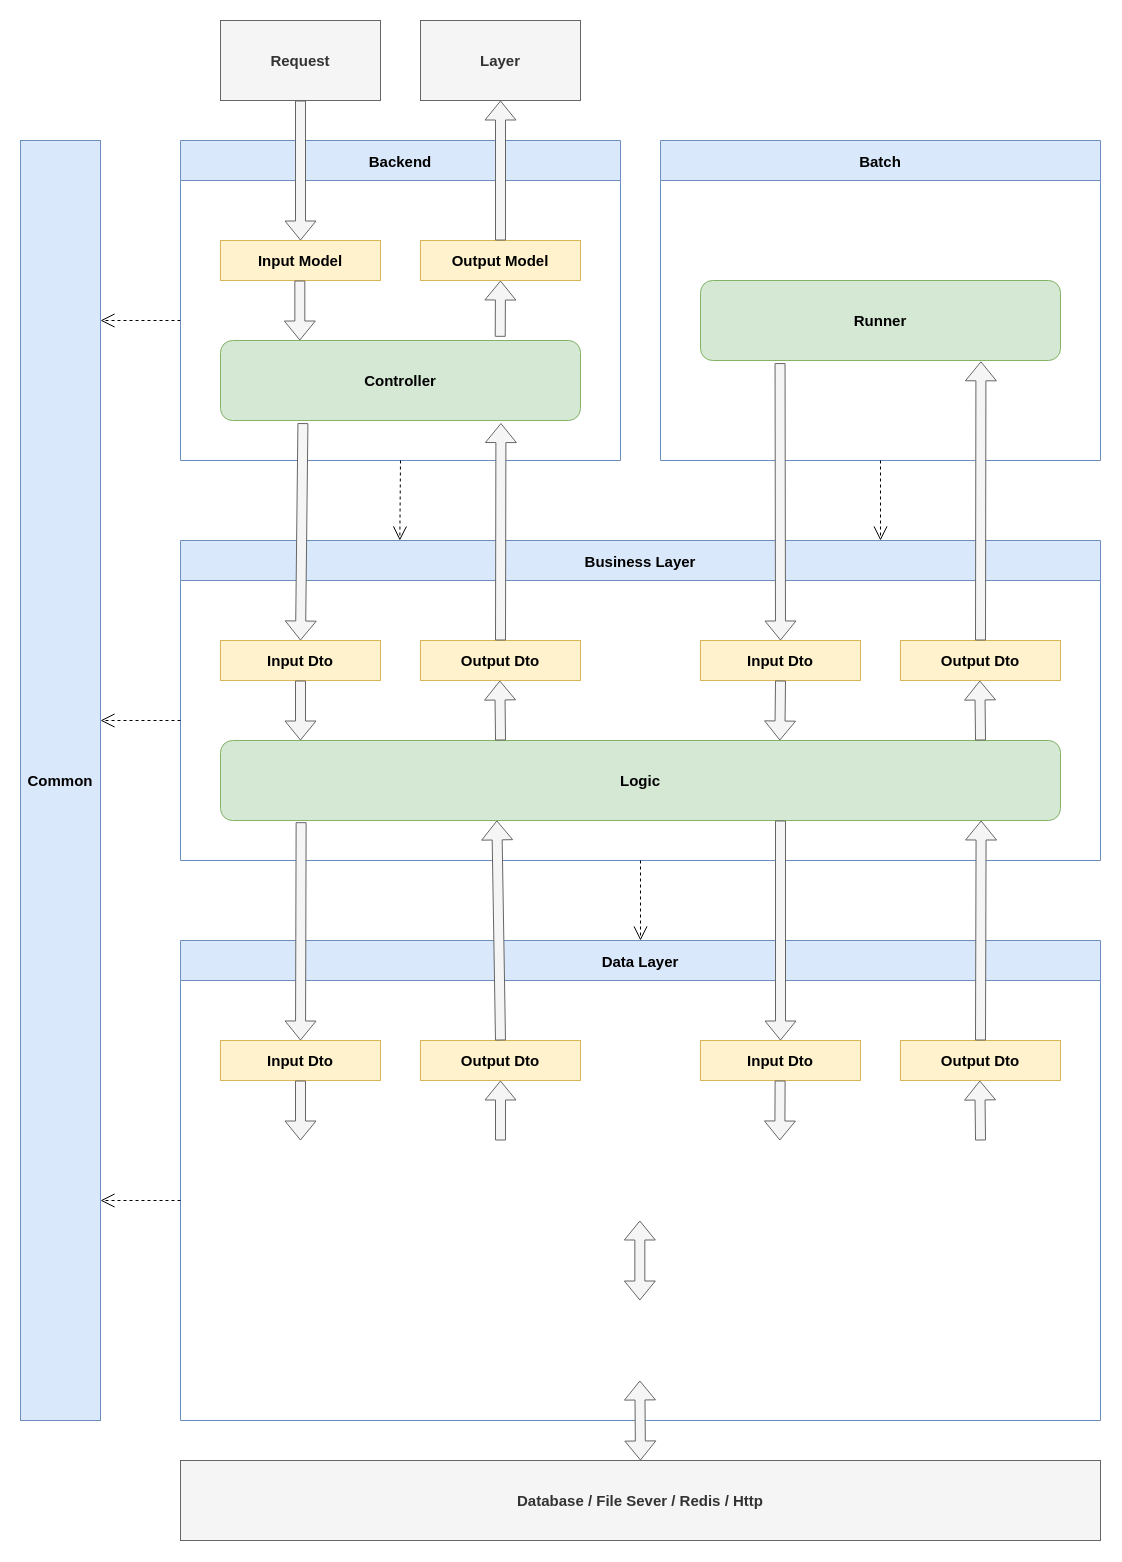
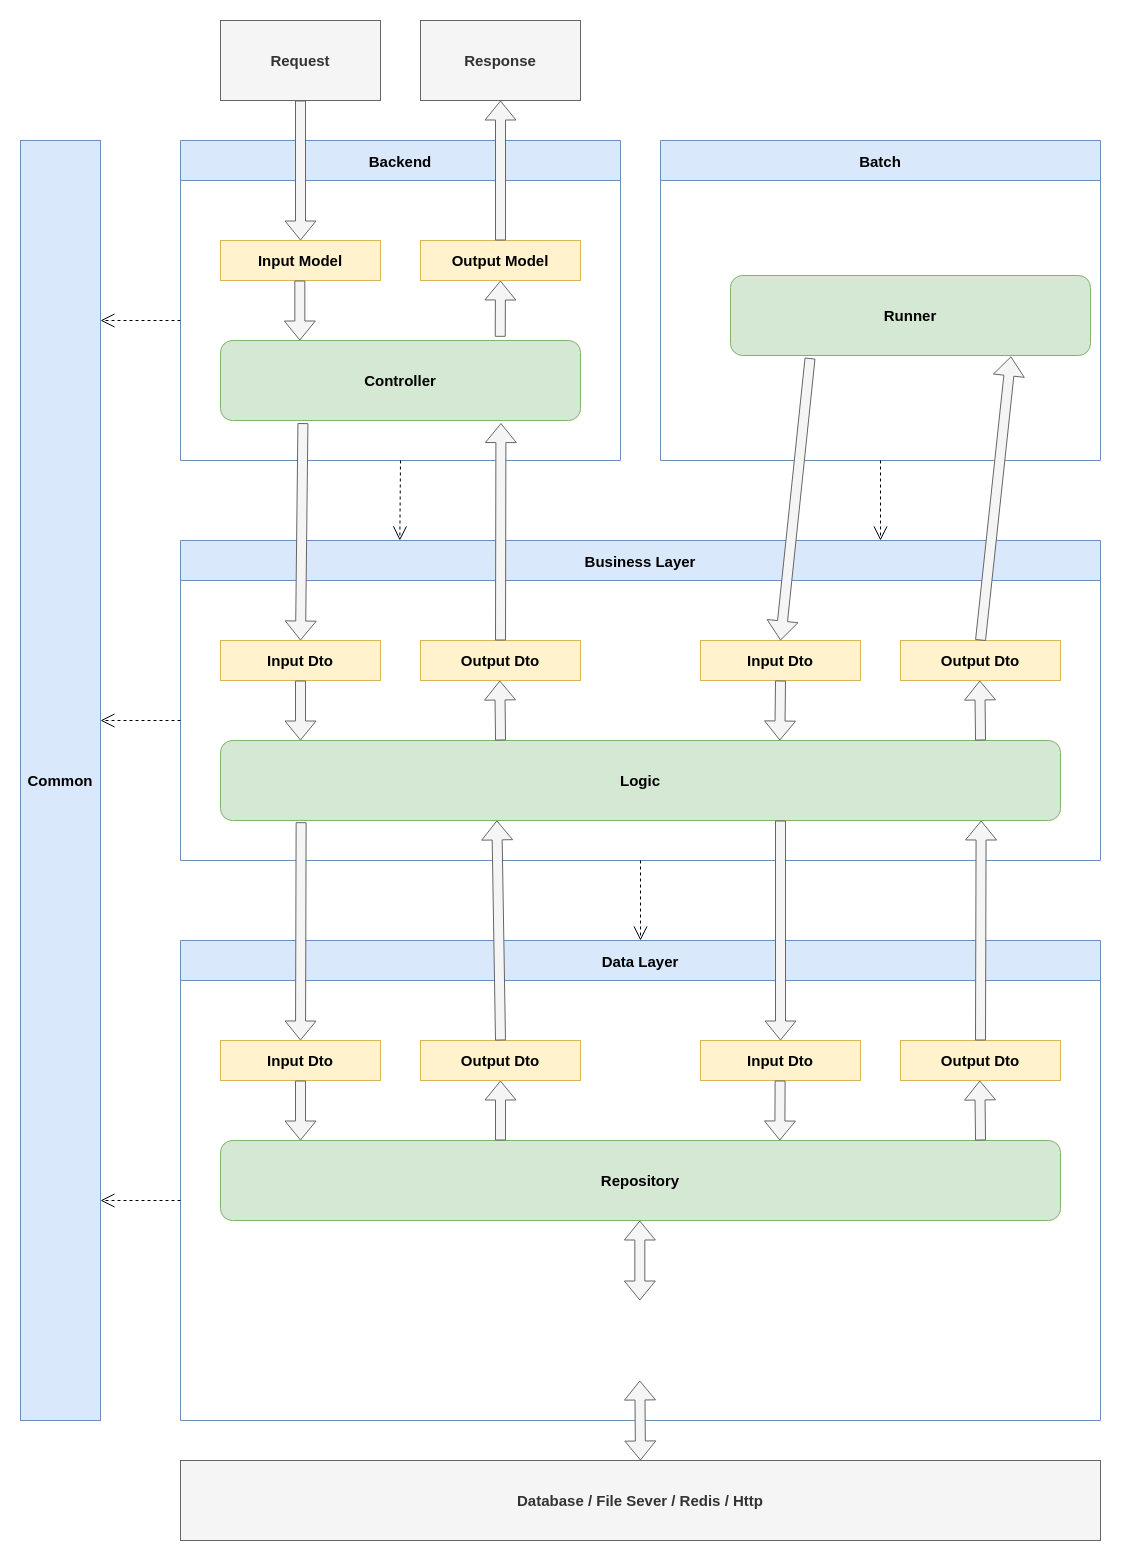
  <mxCell id="0" />
  <mxCell id="1" parent="0" />
  <mxCell id="2" value="Data Layer" style="swimlane;startSize=40;fillColor=#dae8fc;strokeColor=#6c8ebf;fontSize=15;fontColor=#000000;" parent="1" vertex="1"><mxGeometry x="180" y="940" width="920" height="480" as="geometry" /></mxCell>
+ <mxCell id="3" value="&lt;font style=&quot;font-size: 15px;&quot;&gt;&lt;b&gt;Repository&lt;/b&gt;&lt;/font&gt;" style="rounded=1;whiteSpace=wrap;html=1;fillColor=#d5e8d4;strokeColor=#82b366;fontColor=#000000;" parent="2" vertex="1"><mxGeometry x="40" y="200" width="840" height="80" as="geometry" /></mxCell>
  <mxCell id="4" value="&lt;b&gt;Input Dto&lt;/b&gt;" style="rounded=0;whiteSpace=wrap;html=1;fontSize=15;fillColor=#fff2cc;strokeColor=#d6b656;fontColor=#000000;" parent="2" vertex="1"><mxGeometry x="40" y="100" width="160" height="40" as="geometry" /></mxCell>
  <mxCell id="5" value="&lt;b&gt;Output Dto&lt;/b&gt;" style="rounded=0;whiteSpace=wrap;html=1;fontSize=15;fillColor=#fff2cc;strokeColor=#d6b656;fontColor=#000000;" parent="2" vertex="1"><mxGeometry x="240" y="100" width="160" height="40" as="geometry" /></mxCell>
  <mxCell id="6" value="&lt;b&gt;Input Dto&lt;/b&gt;" style="rounded=0;whiteSpace=wrap;html=1;fontSize=15;fillColor=#fff2cc;strokeColor=#d6b656;fontColor=#000000;" parent="2" vertex="1"><mxGeometry x="520" y="100" width="160" height="40" as="geometry" /></mxCell>
  <mxCell id="7" value="&lt;b&gt;Output Dto&lt;/b&gt;" style="rounded=0;whiteSpace=wrap;html=1;fontSize=15;fillColor=#fff2cc;strokeColor=#d6b656;fontColor=#000000;" parent="2" vertex="1"><mxGeometry x="720" y="100" width="160" height="40" as="geometry" /></mxCell>
  <mxCell id="8" value="" style="shape=flexArrow;endArrow=classic;html=1;rounded=0;fontSize=15;strokeColor=#666666;fillColor=#f5f5f5;exitX=0.5;exitY=1;exitDx=0;exitDy=0;" parent="2" source="4" edge="1"><mxGeometry width="50" height="50" relative="1" as="geometry"><mxPoint x="139.29" y="140" as="sourcePoint" /><mxPoint x="120" y="200" as="targetPoint" /></mxGeometry></mxCell>
  <mxCell id="9" value="" style="shape=flexArrow;endArrow=classic;html=1;rounded=0;fontSize=15;strokeColor=#666666;fillColor=#f5f5f5;" parent="2" edge="1"><mxGeometry width="50" height="50" relative="1" as="geometry"><mxPoint x="599.62" y="140" as="sourcePoint" /><mxPoint x="599.33" y="200" as="targetPoint" /></mxGeometry></mxCell>
  <mxCell id="10" value="" style="shape=flexArrow;endArrow=classic;html=1;rounded=0;fontSize=15;strokeColor=#666666;fillColor=#f5f5f5;entryX=0.5;entryY=1;entryDx=0;entryDy=0;" parent="2" target="5" edge="1"><mxGeometry width="50" height="50" relative="1" as="geometry"><mxPoint x="320" y="200" as="sourcePoint" /><mxPoint x="299.29" y="140" as="targetPoint" /></mxGeometry></mxCell>
  <mxCell id="11" value="" style="shape=flexArrow;endArrow=classic;html=1;rounded=0;fontSize=15;strokeColor=#666666;fillColor=#f5f5f5;" parent="2" edge="1"><mxGeometry width="50" height="50" relative="1" as="geometry"><mxPoint x="800.04" y="200" as="sourcePoint" /><mxPoint x="799.33" y="140" as="targetPoint" /></mxGeometry></mxCell>
  <mxCell id="12" value="" style="shape=flexArrow;endArrow=classic;startArrow=classic;html=1;rounded=0;fontSize=15;fontColor=none;fillColor=#f5f5f5;strokeColor=#666666;" parent="2" edge="1"><mxGeometry width="100" height="100" relative="1" as="geometry"><mxPoint x="459.33" y="360" as="sourcePoint" /><mxPoint x="459.33" y="280" as="targetPoint" /></mxGeometry></mxCell>
  <mxCell id="13" value="" style="shape=flexArrow;endArrow=classic;startArrow=classic;html=1;rounded=0;fontSize=15;fontColor=none;exitX=0.5;exitY=0;exitDx=0;exitDy=0;fillColor=#f5f5f5;strokeColor=#666666;" parent="2" source="31" edge="1"><mxGeometry width="100" height="100" relative="1" as="geometry"><mxPoint x="459.33" y="520" as="sourcePoint" /><mxPoint x="459.33" y="440" as="targetPoint" /></mxGeometry></mxCell>
  <mxCell id="14" value="Business Layer" style="swimlane;startSize=40;fillColor=#dae8fc;strokeColor=#6c8ebf;fontSize=15;fontColor=#000000;" parent="1" vertex="1"><mxGeometry x="180" y="540" width="920" height="320" as="geometry" /></mxCell>
  <mxCell id="15" value="&lt;font style=&quot;font-size: 15px;&quot;&gt;&lt;b&gt;Logic&lt;/b&gt;&lt;/font&gt;" style="rounded=1;whiteSpace=wrap;html=1;fillColor=#d5e8d4;strokeColor=#82b366;fontColor=#000000;" parent="14" vertex="1"><mxGeometry x="40" y="200" width="840" height="80" as="geometry" /></mxCell>
  <mxCell id="16" value="&lt;b&gt;Input Dto&lt;/b&gt;" style="rounded=0;whiteSpace=wrap;html=1;fontSize=15;fillColor=#fff2cc;strokeColor=#d6b656;fontColor=#000000;" parent="14" vertex="1"><mxGeometry x="40" y="100" width="160" height="40" as="geometry" /></mxCell>
  <mxCell id="17" value="&lt;b&gt;Output Dto&lt;/b&gt;" style="rounded=0;whiteSpace=wrap;html=1;fontSize=15;fillColor=#fff2cc;strokeColor=#d6b656;fontColor=#000000;" parent="14" vertex="1"><mxGeometry x="240" y="100" width="160" height="40" as="geometry" /></mxCell>
  <mxCell id="18" value="&lt;b&gt;Input Dto&lt;/b&gt;" style="rounded=0;whiteSpace=wrap;html=1;fontSize=15;fillColor=#fff2cc;strokeColor=#d6b656;fontColor=#000000;" parent="14" vertex="1"><mxGeometry x="520" y="100" width="160" height="40" as="geometry" /></mxCell>
  <mxCell id="19" value="&lt;b&gt;Output Dto&lt;/b&gt;" style="rounded=0;whiteSpace=wrap;html=1;fontSize=15;fillColor=#fff2cc;strokeColor=#d6b656;fontColor=#000000;" parent="14" vertex="1"><mxGeometry x="720" y="100" width="160" height="40" as="geometry" /></mxCell>
  <mxCell id="20" value="" style="shape=flexArrow;endArrow=classic;html=1;rounded=0;fontSize=15;strokeColor=#666666;fillColor=#f5f5f5;exitX=0.5;exitY=1;exitDx=0;exitDy=0;" parent="14" source="16" edge="1"><mxGeometry width="50" height="50" relative="1" as="geometry"><mxPoint x="139.29" y="120" as="sourcePoint" /><mxPoint x="120" y="200" as="targetPoint" /></mxGeometry></mxCell>
  <mxCell id="21" value="" style="shape=flexArrow;endArrow=classic;html=1;rounded=0;fontSize=15;strokeColor=#666666;fillColor=#f5f5f5;exitX=0.5;exitY=1;exitDx=0;exitDy=0;" parent="14" edge="1"><mxGeometry width="50" height="50" relative="1" as="geometry"><mxPoint x="600.04" y="140" as="sourcePoint" /><mxPoint x="599.33" y="200" as="targetPoint" /></mxGeometry></mxCell>
  <mxCell id="22" value="" style="shape=flexArrow;endArrow=classic;html=1;rounded=0;fontSize=15;strokeColor=#666666;fillColor=#f5f5f5;" parent="14" edge="1"><mxGeometry width="50" height="50" relative="1" as="geometry"><mxPoint x="320.04" y="200" as="sourcePoint" /><mxPoint x="319.33" y="140" as="targetPoint" /></mxGeometry></mxCell>
  <mxCell id="23" value="" style="shape=flexArrow;endArrow=classic;html=1;rounded=0;fontSize=15;strokeColor=#666666;fillColor=#f5f5f5;" parent="14" edge="1"><mxGeometry width="50" height="50" relative="1" as="geometry"><mxPoint x="800.04" y="200" as="sourcePoint" /><mxPoint x="799.33" y="140" as="targetPoint" /></mxGeometry></mxCell>
  <mxCell id="24" value="Backend" style="swimlane;startSize=40;fontSize=15;fillColor=#dae8fc;strokeColor=#6c8ebf;fontColor=#000000;" parent="1" vertex="1"><mxGeometry x="180" y="140" width="440" height="320" as="geometry" /></mxCell>
  <mxCell id="25" value="&lt;font style=&quot;font-size: 15px;&quot;&gt;&lt;b&gt;Controller&lt;/b&gt;&lt;/font&gt;" style="rounded=1;whiteSpace=wrap;html=1;fillColor=#d5e8d4;strokeColor=#82b366;fontColor=#000000;" parent="24" vertex="1"><mxGeometry x="40" y="200" width="360" height="80" as="geometry" /></mxCell>
  <mxCell id="26" value="&lt;b&gt;Input Model&lt;/b&gt;" style="rounded=0;whiteSpace=wrap;html=1;fontSize=15;fillColor=#fff2cc;strokeColor=#d6b656;fontColor=#000000;" parent="24" vertex="1"><mxGeometry x="40" y="100" width="160" height="40" as="geometry" /></mxCell>
  <mxCell id="27" value="" style="shape=flexArrow;endArrow=classic;html=1;rounded=0;fontSize=15;strokeColor=#666666;fillColor=#f5f5f5;" parent="24" edge="1"><mxGeometry width="50" height="50" relative="1" as="geometry"><mxPoint x="119.33" y="140" as="sourcePoint" /><mxPoint x="119.33" y="200" as="targetPoint" /></mxGeometry></mxCell>
  <mxCell id="28" value="&lt;b&gt;Output Model&lt;/b&gt;" style="rounded=0;whiteSpace=wrap;html=1;fontSize=15;fillColor=#fff2cc;strokeColor=#d6b656;fontColor=#000000;" parent="24" vertex="1"><mxGeometry x="240" y="100" width="160" height="40" as="geometry" /></mxCell>
  <mxCell id="29" value="Batch" style="swimlane;startSize=40;fillColor=#dae8fc;strokeColor=#6c8ebf;fontStyle=1;fontSize=15;verticalAlign=middle;labelBorderColor=none;labelBackgroundColor=none;fontColor=#000000;" parent="1" vertex="1"><mxGeometry x="660" y="140" width="440" height="320" as="geometry" /></mxCell>
- <mxCell id="30" value="&lt;font style=&quot;font-size: 15px;&quot;&gt;&lt;b&gt;Runner&lt;/b&gt;&lt;/font&gt;" style="rounded=1;whiteSpace=wrap;html=1;fillColor=#d5e8d4;strokeColor=#82b366;fontColor=#000000;" parent="29" vertex="1"><mxGeometry x="40" y="140" width="360" height="80" as="geometry" /></mxCell>
+ <mxCell id="30" value="&lt;font style=&quot;font-size: 15px;&quot;&gt;&lt;b&gt;Runner&lt;/b&gt;&lt;/font&gt;" style="rounded=1;whiteSpace=wrap;html=1;fillColor=#d5e8d4;strokeColor=#82b366;fontColor=#000000;" parent="29" vertex="1"><mxGeometry x="70" y="135" width="360" height="80" as="geometry" /></mxCell>
  <mxCell id="31" value="&lt;b&gt;Database / File Sever / Redis / Http&lt;/b&gt;" style="rounded=0;whiteSpace=wrap;html=1;fontSize=15;fillColor=#f5f5f5;strokeColor=#666666;fontColor=#333333;" parent="1" vertex="1"><mxGeometry x="180" y="1460" width="920" height="80" as="geometry" /></mxCell>
  <mxCell id="32" value="" style="shape=flexArrow;endArrow=classic;html=1;rounded=0;fontSize=15;strokeColor=#666666;fillColor=#f5f5f5;entryX=0.5;entryY=0;entryDx=0;entryDy=0;" parent="1" target="6" edge="1"><mxGeometry width="50" height="50" relative="1" as="geometry"><mxPoint x="780" y="820" as="sourcePoint" /><mxPoint x="780.71" y="1000" as="targetPoint" /></mxGeometry></mxCell>
  <mxCell id="33" value="" style="shape=flexArrow;endArrow=classic;html=1;rounded=0;fontSize=15;strokeColor=#666666;fillColor=#f5f5f5;entryX=0.342;entryY=1.026;entryDx=0;entryDy=0;entryPerimeter=0;exitX=0.5;exitY=0;exitDx=0;exitDy=0;" parent="1" source="7" edge="1"><mxGeometry width="50" height="50" relative="1" as="geometry"><mxPoint x="980" y="997.92" as="sourcePoint" /><mxPoint x="980.63" y="820" as="targetPoint" /></mxGeometry></mxCell>
  <mxCell id="34" value="" style="shape=flexArrow;endArrow=classic;html=1;rounded=0;fontSize=15;strokeColor=#666666;fillColor=#f5f5f5;exitX=0.5;exitY=0;exitDx=0;exitDy=0;entryX=0.779;entryY=1.01;entryDx=0;entryDy=0;entryPerimeter=0;" parent="1" target="30" edge="1"><mxGeometry width="50" height="50" relative="1" as="geometry"><mxPoint x="980" y="640" as="sourcePoint" /><mxPoint x="980" y="460" as="targetPoint" /></mxGeometry></mxCell>
  <mxCell id="35" value="Use" style="endArrow=open;endSize=12;dashed=1;html=1;rounded=0;fontSize=15;fontColor=none;noLabel=1;strokeColor=#FFFFFF;" parent="1" edge="1"><mxGeometry width="160" relative="1" as="geometry"><mxPoint x="180" y="320" as="sourcePoint" /><mxPoint x="100" y="320" as="targetPoint" /><Array as="points"><mxPoint x="140" y="320" /></Array></mxGeometry></mxCell>
  <mxCell id="36" value="Use" style="endArrow=open;endSize=12;dashed=1;html=1;rounded=0;fontSize=15;fontColor=none;noLabel=1;" parent="1" edge="1"><mxGeometry width="160" relative="1" as="geometry"><mxPoint x="180" y="1200" as="sourcePoint" /><mxPoint x="100" y="1200" as="targetPoint" /><Array as="points"><mxPoint x="140" y="1200" /></Array></mxGeometry></mxCell>
  <mxCell id="37" value="Use" style="endArrow=open;endSize=12;dashed=1;html=1;rounded=0;fontSize=15;fontColor=none;noLabel=1;" parent="1" edge="1"><mxGeometry width="160" relative="1" as="geometry"><mxPoint x="180" y="720" as="sourcePoint" /><mxPoint x="100" y="720" as="targetPoint" /><Array as="points" /></mxGeometry></mxCell>
  <mxCell id="38" value="Use" style="endArrow=open;endSize=12;dashed=1;html=1;rounded=0;fontSize=15;exitX=0.5;exitY=1;exitDx=0;exitDy=0;entryX=0.5;entryY=0;entryDx=0;entryDy=0;fontColor=none;noLabel=1;" parent="1" source="14" target="2" edge="1"><mxGeometry width="160" relative="1" as="geometry"><mxPoint x="60" y="1250" as="sourcePoint" /><mxPoint x="220" y="1250" as="targetPoint" /></mxGeometry></mxCell>
  <mxCell id="39" value="Use" style="endArrow=open;endSize=12;dashed=1;html=1;rounded=0;fontSize=15;exitX=0.5;exitY=1;exitDx=0;exitDy=0;entryX=0.5;entryY=0;entryDx=0;entryDy=0;fontColor=none;noLabel=1;" parent="1" source="24" edge="1"><mxGeometry width="160" relative="1" as="geometry"><mxPoint x="399.33" y="500" as="sourcePoint" /><mxPoint x="399.33" y="540" as="targetPoint" /></mxGeometry></mxCell>
  <mxCell id="40" value="Use" style="endArrow=open;endSize=12;dashed=1;html=1;rounded=0;fontSize=15;exitX=0.5;exitY=1;exitDx=0;exitDy=0;entryX=0.5;entryY=0;entryDx=0;entryDy=0;fontColor=none;noLabel=1;" parent="1" source="29" edge="1"><mxGeometry width="160" relative="1" as="geometry"><mxPoint x="880" y="500" as="sourcePoint" /><mxPoint x="880" y="540" as="targetPoint" /></mxGeometry></mxCell>
  <mxCell id="41" value="" style="shape=flexArrow;endArrow=classic;html=1;rounded=0;fontSize=15;strokeColor=#666666;fillColor=#f5f5f5;entryX=0.5;entryY=0;entryDx=0;entryDy=0;exitX=0.096;exitY=1.021;exitDx=0;exitDy=0;exitPerimeter=0;" parent="1" source="15" target="4" edge="1"><mxGeometry width="50" height="50" relative="1" as="geometry"><mxPoint x="399.29" y="820" as="sourcePoint" /><mxPoint x="399.29" y="900" as="targetPoint" /></mxGeometry></mxCell>
  <mxCell id="42" value="" style="shape=flexArrow;endArrow=classic;html=1;rounded=0;fontSize=15;strokeColor=#666666;fillColor=#f5f5f5;exitX=0.5;exitY=0;exitDx=0;exitDy=0;entryX=0.329;entryY=0.999;entryDx=0;entryDy=0;entryPerimeter=0;" parent="1" source="5" target="15" edge="1"><mxGeometry width="50" height="50" relative="1" as="geometry"><mxPoint x="580" y="970" as="sourcePoint" /><mxPoint x="580" y="820" as="targetPoint" /></mxGeometry></mxCell>
  <mxCell id="43" value="" style="shape=flexArrow;endArrow=classic;html=1;rounded=0;fontSize=15;strokeColor=#666666;fillColor=#f5f5f5;entryX=0.5;entryY=0;entryDx=0;entryDy=0;exitX=0.229;exitY=1.032;exitDx=0;exitDy=0;exitPerimeter=0;" parent="1" source="25" target="16" edge="1"><mxGeometry width="50" height="50" relative="1" as="geometry"><mxPoint x="300" y="460" as="sourcePoint" /><mxPoint x="399.29" y="540" as="targetPoint" /></mxGeometry></mxCell>
  <mxCell id="44" value="" style="shape=flexArrow;endArrow=classic;html=1;rounded=0;fontSize=15;strokeColor=#666666;fillColor=#f5f5f5;exitX=0.5;exitY=0;exitDx=0;exitDy=0;entryX=0.779;entryY=1.032;entryDx=0;entryDy=0;entryPerimeter=0;" parent="1" source="17" target="25" edge="1"><mxGeometry width="50" height="50" relative="1" as="geometry"><mxPoint x="480" y="550" as="sourcePoint" /><mxPoint x="500" y="460" as="targetPoint" /></mxGeometry></mxCell>
  <mxCell id="45" value="" style="shape=flexArrow;endArrow=classic;html=1;rounded=0;fontSize=15;strokeColor=#666666;fillColor=#f5f5f5;entryX=0.5;entryY=0;entryDx=0;entryDy=0;exitX=0.221;exitY=1.032;exitDx=0;exitDy=0;exitPerimeter=0;" parent="1" source="30" target="18" edge="1"><mxGeometry width="50" height="50" relative="1" as="geometry"><mxPoint x="759.29" y="460" as="sourcePoint" /><mxPoint x="759.29" y="540" as="targetPoint" /></mxGeometry></mxCell>
  <mxCell id="46" value="Request" style="rounded=0;whiteSpace=wrap;html=1;fontSize=15;fillColor=#f5f5f5;fontColor=#333333;strokeColor=#666666;fontStyle=1" parent="1" vertex="1"><mxGeometry x="220" y="20" width="160" height="80" as="geometry" /></mxCell>
- <mxCell id="47" value="Layer" style="rounded=0;whiteSpace=wrap;html=1;fontSize=15;fillColor=#f5f5f5;strokeColor=#666666;fontColor=#333333;fontStyle=1" parent="1" vertex="1"><mxGeometry x="420" y="20" width="160" height="80" as="geometry" /></mxCell>
+ <mxCell id="47" value="Response" style="rounded=0;whiteSpace=wrap;html=1;fontSize=15;fillColor=#f5f5f5;strokeColor=#666666;fontColor=#333333;fontStyle=1" parent="1" vertex="1"><mxGeometry x="420" y="20" width="160" height="80" as="geometry" /></mxCell>
  <mxCell id="48" value="" style="shape=flexArrow;endArrow=classic;html=1;rounded=0;fontSize=15;strokeColor=#666666;fillColor=#f5f5f5;entryX=0.5;entryY=0;entryDx=0;entryDy=0;" parent="1" target="26" edge="1"><mxGeometry width="50" height="50" relative="1" as="geometry"><mxPoint x="300" y="100" as="sourcePoint" /><mxPoint x="299.33" y="120" as="targetPoint" /></mxGeometry></mxCell>
  <mxCell id="49" value="" style="shape=flexArrow;endArrow=classic;html=1;rounded=0;fontSize=15;strokeColor=#666666;fillColor=#f5f5f5;exitX=0.777;exitY=-0.046;exitDx=0;exitDy=0;exitPerimeter=0;" parent="1" source="25" edge="1"><mxGeometry width="50" height="50" relative="1" as="geometry"><mxPoint x="499.33" y="100" as="sourcePoint" /><mxPoint x="500" y="280" as="targetPoint" /></mxGeometry></mxCell>
  <mxCell id="50" value="&lt;b&gt;Common&lt;/b&gt;" style="rounded=0;whiteSpace=wrap;html=1;labelBackgroundColor=none;labelBorderColor=none;fontSize=15;fillColor=#dae8fc;strokeColor=#6c8ebf;fontColor=#000000;" parent="1" vertex="1"><mxGeometry x="20" y="140" width="80" height="1280" as="geometry" /></mxCell>
  <mxCell id="51" value="" style="shape=flexArrow;endArrow=classic;html=1;rounded=0;fontSize=15;strokeColor=#666666;fillColor=#f5f5f5;entryX=0.5;entryY=1;entryDx=0;entryDy=0;exitX=0.5;exitY=0;exitDx=0;exitDy=0;" parent="1" source="28" target="47" edge="1"><mxGeometry width="50" height="50" relative="1" as="geometry"><mxPoint x="500" y="230" as="sourcePoint" /><mxPoint x="499.57" y="90" as="targetPoint" /></mxGeometry></mxCell>
  <mxCell id="52" value="Use" style="endArrow=open;endSize=12;dashed=1;html=1;rounded=0;fontSize=15;fontColor=none;noLabel=1;" edge="1" parent="1"><mxGeometry width="160" relative="1" as="geometry"><mxPoint x="180" y="320" as="sourcePoint" /><mxPoint x="100" y="320" as="targetPoint" /><Array as="points" /></mxGeometry></mxCell>
